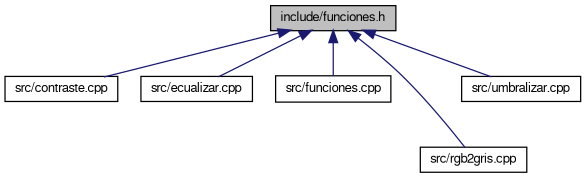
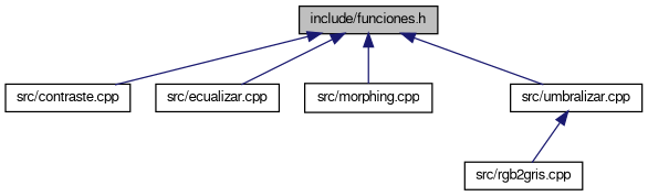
  digraph {
    node [color=black fontname=FreeSans fontsize=10 shape=record]
    edge [color=midnightblue dir=back fontname=FreeSans fontsize=10 labelfontname=FreeSans labelfontsize=10 style=solid]
    n1 [fillcolor=grey75 fontcolor=black height=0.2 label="include/funciones.h" style=filled width=0.4]
    n2 [height=0.2 label="src/contraste.cpp" width=0.4]
    n3 [height=0.2 label="src/ecualizar.cpp" width=0.4]
-   n4 [height=0.2 label="src/funciones.cpp" width=0.4]
+   n4 [height=0.2 label="src/morphing.cpp" width=0.4]
    n5 [height=0.2 label="src/rgb2gris.cpp" width=0.4]
    n6 [height=0.2 label="src/umbralizar.cpp" width=0.4]
    n1 -> n2
    n1 -> n3
    n1 -> n4
-   n1 -> n5
+   n6 -> n5
    n1 -> n6
  }
